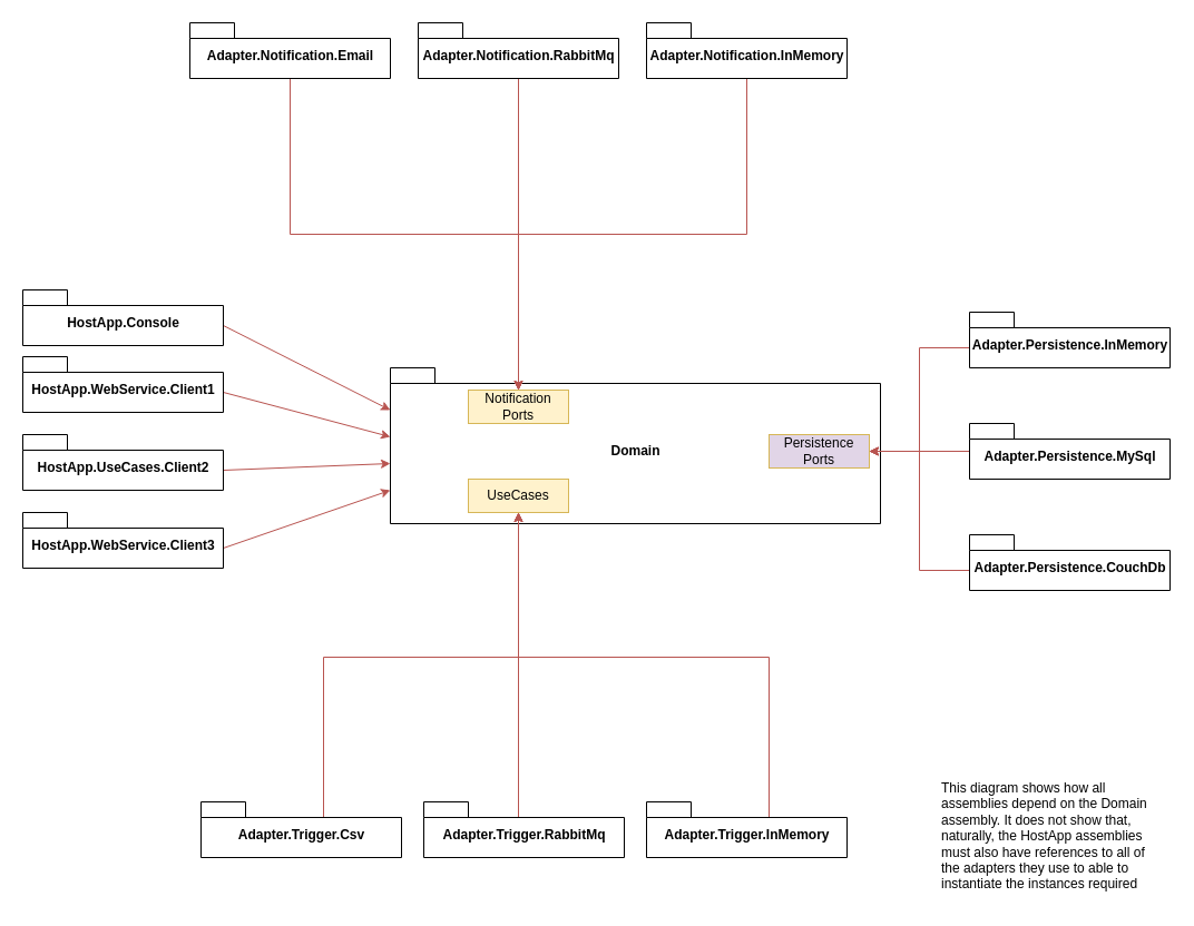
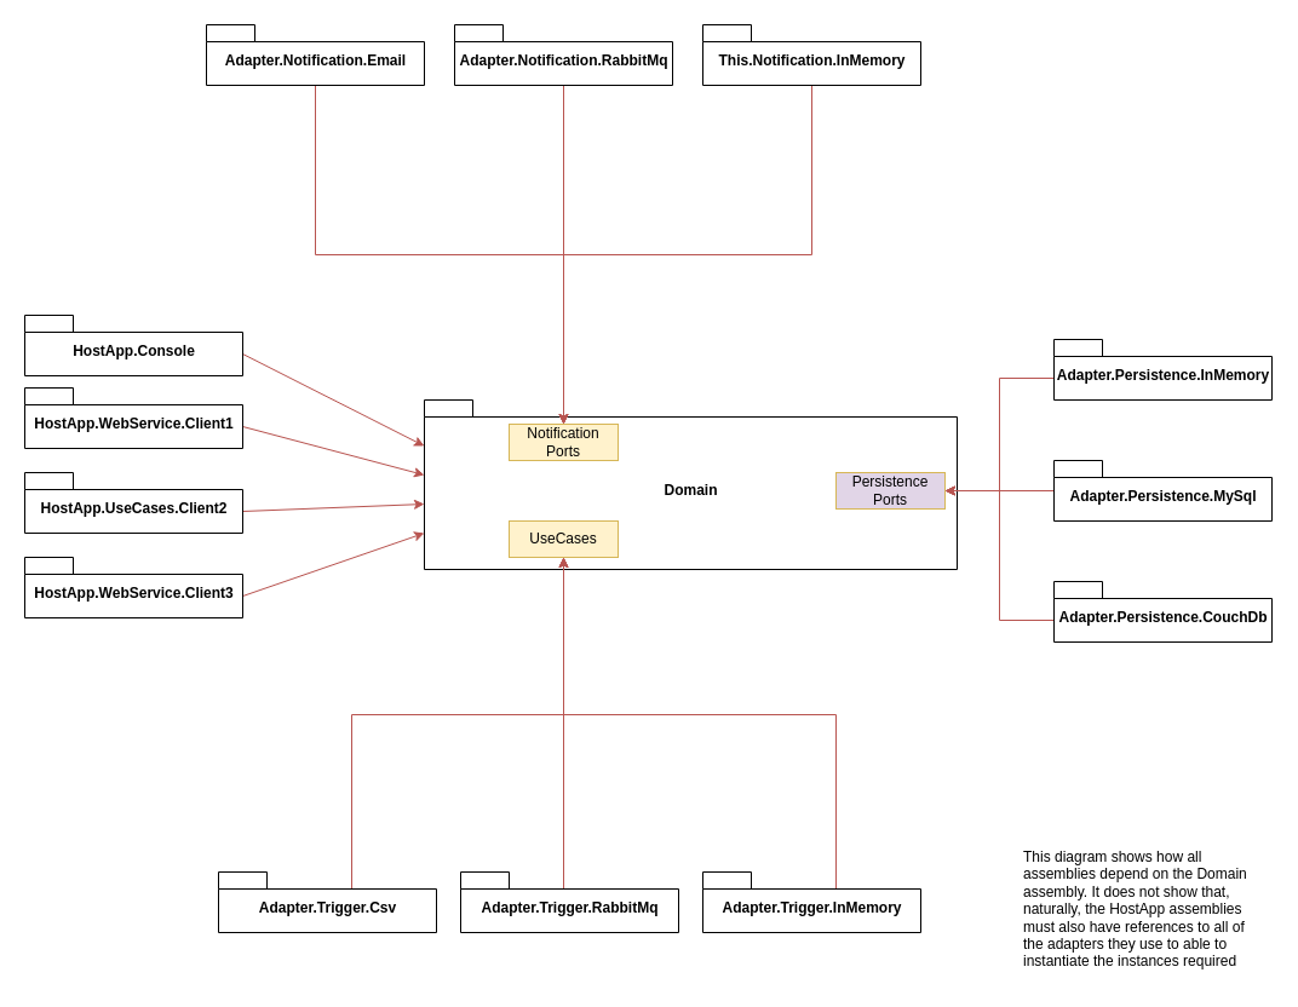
  <mxCell id="0" />
  <mxCell id="1" parent="0" />
  <mxCell id="2" value="Domain" style="shape=folder;fontStyle=1;spacingTop=10;tabWidth=40;tabHeight=14;tabPosition=left;html=1;" vertex="1" parent="1"><mxGeometry x="350" y="330" width="440" height="140" as="geometry" /></mxCell>
  <mxCell id="3" style="edgeStyle=none;rounded=0;orthogonalLoop=1;jettySize=auto;html=1;exitX=0;exitY=0;exitDx=180;exitDy=32;exitPerimeter=0;entryX=0;entryY=0;entryDx=0;entryDy=38;entryPerimeter=0;fillColor=#f8cecc;strokeColor=#b85450;" edge="1" parent="1" source="4" target="2"><mxGeometry relative="1" as="geometry" /></mxCell>
  <mxCell id="4" value="HostApp.Console" style="shape=folder;fontStyle=1;spacingTop=10;tabWidth=40;tabHeight=14;tabPosition=left;html=1;" vertex="1" parent="1"><mxGeometry x="20" y="260" width="180" height="50" as="geometry" /></mxCell>
  <mxCell id="5" style="edgeStyle=none;rounded=0;orthogonalLoop=1;jettySize=auto;html=1;exitX=0;exitY=0;exitDx=180;exitDy=32;exitPerimeter=0;entryX=0;entryY=0;entryDx=0;entryDy=62;entryPerimeter=0;fillColor=#f8cecc;strokeColor=#b85450;" edge="1" parent="1" source="6" target="2"><mxGeometry relative="1" as="geometry" /></mxCell>
  <mxCell id="6" value="HostApp.WebService.Client1" style="shape=folder;fontStyle=1;spacingTop=10;tabWidth=40;tabHeight=14;tabPosition=left;html=1;" vertex="1" parent="1"><mxGeometry x="20" y="320" width="180" height="50" as="geometry" /></mxCell>
  <mxCell id="7" style="edgeStyle=none;rounded=0;orthogonalLoop=1;jettySize=auto;html=1;exitX=0;exitY=0;exitDx=180;exitDy=32;exitPerimeter=0;entryX=0;entryY=0;entryDx=0;entryDy=86;entryPerimeter=0;fillColor=#f8cecc;strokeColor=#b85450;" edge="1" parent="1" source="8" target="2"><mxGeometry relative="1" as="geometry" /></mxCell>
  <mxCell id="8" value="HostApp.UseCases.Client2" style="shape=folder;fontStyle=1;spacingTop=10;tabWidth=40;tabHeight=14;tabPosition=left;html=1;" vertex="1" parent="1"><mxGeometry x="20" y="390" width="180" height="50" as="geometry" /></mxCell>
  <mxCell id="9" style="edgeStyle=none;rounded=0;orthogonalLoop=1;jettySize=auto;html=1;exitX=0;exitY=0;exitDx=180;exitDy=32;exitPerimeter=0;entryX=0;entryY=0;entryDx=0;entryDy=110;entryPerimeter=0;fillColor=#f8cecc;strokeColor=#b85450;" edge="1" parent="1" source="10" target="2"><mxGeometry relative="1" as="geometry" /></mxCell>
  <mxCell id="10" value="HostApp.WebService.Client3" style="shape=folder;fontStyle=1;spacingTop=10;tabWidth=40;tabHeight=14;tabPosition=left;html=1;" vertex="1" parent="1"><mxGeometry x="20" y="460" width="180" height="50" as="geometry" /></mxCell>
  <mxCell id="11" style="edgeStyle=orthogonalEdgeStyle;rounded=0;orthogonalLoop=1;jettySize=auto;html=1;exitX=0.5;exitY=1;exitDx=0;exitDy=0;exitPerimeter=0;entryX=0.5;entryY=0;entryDx=0;entryDy=0;fillColor=#f8cecc;strokeColor=#b85450;" edge="1" parent="1" source="12" target="17"><mxGeometry relative="1" as="geometry" /></mxCell>
  <mxCell id="12" value="Adapter.Notification.Email" style="shape=folder;fontStyle=1;spacingTop=10;tabWidth=40;tabHeight=14;tabPosition=left;html=1;" vertex="1" parent="1"><mxGeometry x="170" y="20" width="180" height="50" as="geometry" /></mxCell>
  <mxCell id="13" style="edgeStyle=orthogonalEdgeStyle;rounded=0;orthogonalLoop=1;jettySize=auto;html=1;exitX=0.5;exitY=1;exitDx=0;exitDy=0;exitPerimeter=0;entryX=0.5;entryY=0;entryDx=0;entryDy=0;fillColor=#f8cecc;strokeColor=#b85450;" edge="1" parent="1" source="14" target="17"><mxGeometry relative="1" as="geometry" /></mxCell>
  <mxCell id="14" value="Adapter.Notification.RabbitMq" style="shape=folder;fontStyle=1;spacingTop=10;tabWidth=40;tabHeight=14;tabPosition=left;html=1;" vertex="1" parent="1"><mxGeometry x="375" y="20" width="180" height="50" as="geometry" /></mxCell>
  <mxCell id="15" style="edgeStyle=orthogonalEdgeStyle;rounded=0;orthogonalLoop=1;jettySize=auto;html=1;exitX=0.5;exitY=1;exitDx=0;exitDy=0;exitPerimeter=0;entryX=0.5;entryY=0;entryDx=0;entryDy=0;fillColor=#f8cecc;strokeColor=#b85450;" edge="1" parent="1" source="16" target="17"><mxGeometry relative="1" as="geometry"><mxPoint x="550" y="290" as="targetPoint" /></mxGeometry></mxCell>
- <mxCell id="16" value="Adapter.Notification.InMemory" style="shape=folder;fontStyle=1;spacingTop=10;tabWidth=40;tabHeight=14;tabPosition=left;html=1;" vertex="1" parent="1"><mxGeometry x="580" y="20" width="180" height="50" as="geometry" /></mxCell>
+ <mxCell id="16" value="This.Notification.InMemory" style="shape=folder;fontStyle=1;spacingTop=10;tabWidth=40;tabHeight=14;tabPosition=left;html=1;" vertex="1" parent="1"><mxGeometry x="580" y="20" width="180" height="50" as="geometry" /></mxCell>
  <mxCell id="17" value="Notification Ports" style="rounded=0;whiteSpace=wrap;html=1;fillColor=#fff2cc;strokeColor=#d6b656;" vertex="1" parent="1"><mxGeometry x="420" y="350" width="90" height="30" as="geometry" /></mxCell>
  <mxCell id="18" value="UseCases" style="rounded=0;whiteSpace=wrap;html=1;fillColor=#fff2cc;strokeColor=#d6b656;" vertex="1" parent="1"><mxGeometry x="420" y="430" width="90" height="30" as="geometry" /></mxCell>
  <mxCell id="19" style="edgeStyle=orthogonalEdgeStyle;rounded=0;orthogonalLoop=1;jettySize=auto;html=1;exitX=0;exitY=0;exitDx=110;exitDy=14;exitPerimeter=0;entryX=0.5;entryY=1;entryDx=0;entryDy=0;fillColor=#f8cecc;strokeColor=#b85450;" edge="1" parent="1" source="20" target="18"><mxGeometry relative="1" as="geometry"><Array as="points"><mxPoint x="290" y="590" /><mxPoint x="465" y="590" /></Array></mxGeometry></mxCell>
  <mxCell id="20" value="Adapter.Trigger.Csv" style="shape=folder;fontStyle=1;spacingTop=10;tabWidth=40;tabHeight=14;tabPosition=left;html=1;" vertex="1" parent="1"><mxGeometry x="180" y="720" width="180" height="50" as="geometry" /></mxCell>
  <mxCell id="21" style="edgeStyle=orthogonalEdgeStyle;rounded=0;orthogonalLoop=1;jettySize=auto;html=1;exitX=0;exitY=0;exitDx=110;exitDy=14;exitPerimeter=0;entryX=0.5;entryY=1;entryDx=0;entryDy=0;fillColor=#f8cecc;strokeColor=#b85450;" edge="1" parent="1" source="22" target="18"><mxGeometry relative="1" as="geometry"><Array as="points"><mxPoint x="465" y="734" /></Array></mxGeometry></mxCell>
  <mxCell id="22" value="Adapter.Trigger.RabbitMq" style="shape=folder;fontStyle=1;spacingTop=10;tabWidth=40;tabHeight=14;tabPosition=left;html=1;" vertex="1" parent="1"><mxGeometry x="380" y="720" width="180" height="50" as="geometry" /></mxCell>
  <mxCell id="23" style="edgeStyle=orthogonalEdgeStyle;rounded=0;orthogonalLoop=1;jettySize=auto;html=1;exitX=0;exitY=0;exitDx=110;exitDy=14;exitPerimeter=0;entryX=0.5;entryY=1;entryDx=0;entryDy=0;fillColor=#f8cecc;strokeColor=#b85450;" edge="1" parent="1" source="24" target="18"><mxGeometry relative="1" as="geometry"><Array as="points"><mxPoint x="690" y="590" /><mxPoint x="465" y="590" /></Array></mxGeometry></mxCell>
  <mxCell id="24" value="Adapter.Trigger.InMemory" style="shape=folder;fontStyle=1;spacingTop=10;tabWidth=40;tabHeight=14;tabPosition=left;html=1;" vertex="1" parent="1"><mxGeometry x="580" y="720" width="180" height="50" as="geometry" /></mxCell>
  <mxCell id="25" value="Persistence Ports" style="rounded=0;whiteSpace=wrap;html=1;fillColor=#e1d5e7;strokeColor=#d6b656;" vertex="1" parent="1"><mxGeometry x="690" y="390" width="90" height="30" as="geometry" /></mxCell>
  <mxCell id="26" style="edgeStyle=orthogonalEdgeStyle;rounded=0;orthogonalLoop=1;jettySize=auto;html=1;exitX=0;exitY=0;exitDx=0;exitDy=32;exitPerimeter=0;entryX=1;entryY=0.5;entryDx=0;entryDy=0;fillColor=#f8cecc;strokeColor=#b85450;" edge="1" parent="1" source="27" target="25"><mxGeometry relative="1" as="geometry" /></mxCell>
  <mxCell id="27" value="Adapter.Persistence.InMemory" style="shape=folder;fontStyle=1;spacingTop=10;tabWidth=40;tabHeight=14;tabPosition=left;html=1;" vertex="1" parent="1"><mxGeometry x="870" y="280" width="180" height="50" as="geometry" /></mxCell>
  <mxCell id="28" style="edgeStyle=orthogonalEdgeStyle;rounded=0;orthogonalLoop=1;jettySize=auto;html=1;exitX=0;exitY=0;exitDx=0;exitDy=32;exitPerimeter=0;entryX=1;entryY=0.5;entryDx=0;entryDy=0;fillColor=#f8cecc;strokeColor=#b85450;" edge="1" parent="1" source="29" target="25"><mxGeometry relative="1" as="geometry"><Array as="points"><mxPoint x="870" y="405" /></Array></mxGeometry></mxCell>
  <mxCell id="29" value="Adapter.Persistence.MySql" style="shape=folder;fontStyle=1;spacingTop=10;tabWidth=40;tabHeight=14;tabPosition=left;html=1;" vertex="1" parent="1"><mxGeometry x="870" y="380" width="180" height="50" as="geometry" /></mxCell>
  <mxCell id="30" style="edgeStyle=orthogonalEdgeStyle;rounded=0;orthogonalLoop=1;jettySize=auto;html=1;exitX=0;exitY=0;exitDx=0;exitDy=32;exitPerimeter=0;entryX=1;entryY=0.5;entryDx=0;entryDy=0;fillColor=#f8cecc;strokeColor=#b85450;" edge="1" parent="1" source="31" target="25"><mxGeometry relative="1" as="geometry" /></mxCell>
  <mxCell id="31" value="Adapter.Persistence.CouchDb" style="shape=folder;fontStyle=1;spacingTop=10;tabWidth=40;tabHeight=14;tabPosition=left;html=1;" vertex="1" parent="1"><mxGeometry x="870" y="480" width="180" height="50" as="geometry" /></mxCell>
  <mxCell id="32" value="&lt;h1&gt;&lt;br&gt;&lt;/h1&gt;&lt;div&gt;This diagram shows how all assemblies depend on the Domain assembly. It does not show that, naturally, the HostApp assemblies must also have references to all of the adapters they use to able to instantiate the instances required&lt;/div&gt;" style="text;html=1;strokeColor=none;fillColor=none;spacing=5;spacingTop=-20;whiteSpace=wrap;overflow=hidden;rounded=0;" vertex="1" parent="1"><mxGeometry x="840" y="650" width="210" height="160" as="geometry" /></mxCell>
